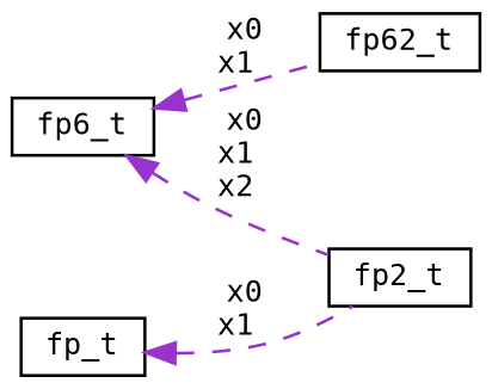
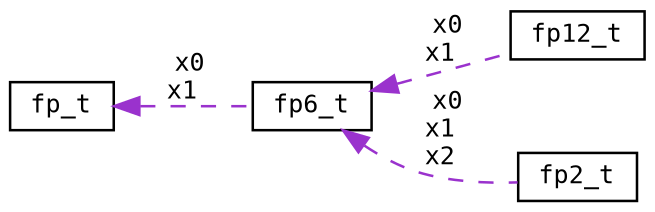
  digraph {
    fontname="DejaVu Sans Mono"
    rankdir=LR
    node [color=black fillcolor=white fontname="DejaVu Sans Mono" fontsize=10 shape=record style=filled]
    edge [color=darkorchid3 dir=back fontname="DejaVu Sans Mono" fontsize=10 labelfontname=Helvetica labelfontsize=10 style=dashed]
-   n1 [height=0.2 label=fp62_t width=0.4]
+   n1 [height=0.2 label=fp12_t width=0.4]
    n2 [height=0.2 label=fp6_t width=0.4]
    n3 [height=0.2 label=fp2_t width=0.4]
    n4 [height=0.2 label=fp_t width=0.4]
    n2 -> n1 [label=" x0\nx1"]
    n2 -> n3 [label=" x0\nx1\nx2"]
-   n4 -> n3 [label=" x0\nx1"]
+   n4 -> n2 [label=" x0\nx1"]
  }
